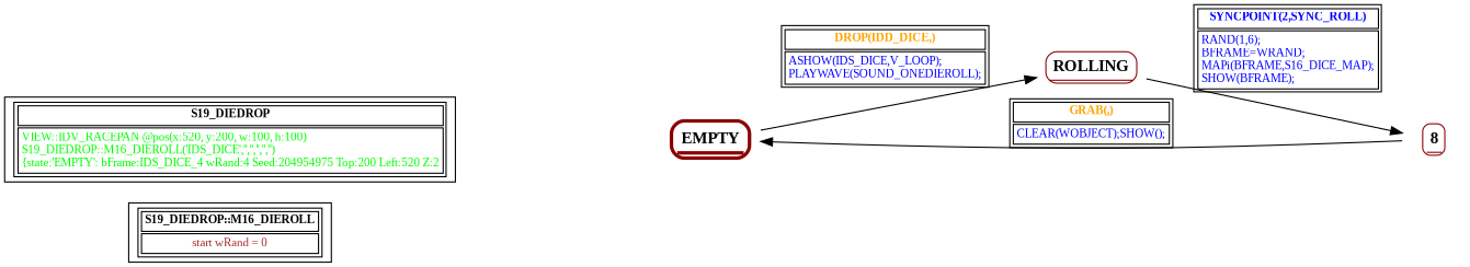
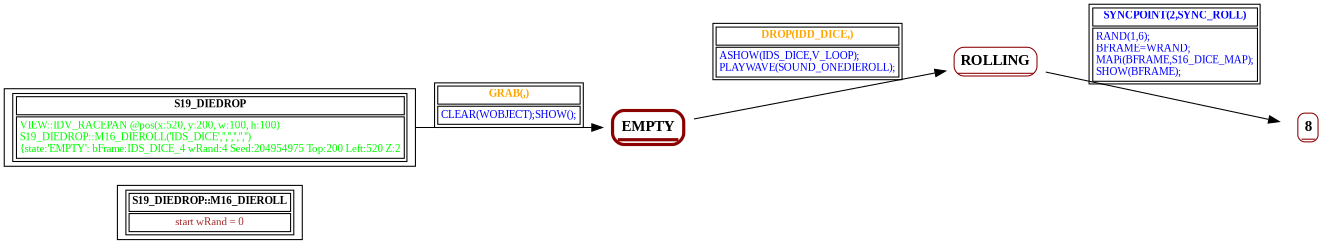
  digraph {
    fontname="Liberation Serif"
    rankdir=LR
    node [fontname="Liberation Serif" fontsize=14 shape=none]
    edge [fontcolor=orange fontname="Liberation Serif" fontsize=10]
    n1 [fontsize=10 label=< <table border="1"><tr><td><b>S19_DIEDROP::M16_DIEROLL<br align="left"/></b></td></tr> <tr><td><font point-size="10" color ="brown">start wRand = 0<br align="left"/></font></td></tr></table>> shape=record]
    n2 [label=< <table border="3" color="darkred" style="rounded"><tr><td sides="b"><b>EMPTY<br align="left"/></b></td></tr> </table>>]
    n3 [label=< <table border="1" color="darkred" style="rounded"><tr><td sides="b"><b>ROLLING<br align="left"/></b></td></tr> </table>>]
    n4 [label=< <table border="1" color="darkred" style="rounded"><tr><td sides="b"><b>8<br align="left"/></b></td></tr> </table>>]
    n5 [fontsize=10 label=< <table border="1"><tr><td><b>S19_DIEDROP<br align="left"/></b></td></tr> <tr><td><font point-size="10" color ="green">VIEW::IDV_RACEPAN @pos(x:520, y:200, w:100, h:100)<br align="left"/>S19_DIEDROP::M16_DIEROLL(&apos;IDS_DICE&apos;,&apos;&apos;,&apos;&apos;,&apos;&apos;,&apos;&apos;,&apos;&apos;)<br align="left"/>			&#123;state:&apos;EMPTY&apos;: bFrame:IDS_DICE_4 wRand:4 Seed:204954975 Top:200 Left:520 Z:2<br align="left"/></font></td></tr></table>> shape=record]
    n2 -> n3 [label=< <table border="1"><tr><td><b>DROP(IDD_DICE,)<br align="left"/></b></td></tr> <tr><td><font point-size="10" color ="blue">ASHOW(IDS_DICE,V_LOOP);<br align="left"/>PLAYWAVE(SOUND_ONEDIEROLL);<br align="left"/></font></td></tr></table>>]
    n3 -> n4 [fontcolor=blue label=< <table border="1"><tr><td><b>SYNCPOINT(2,SYNC_ROLL)<br align="left"/></b></td></tr> <tr><td><font point-size="10" color ="blue">RAND(1,6);<br align="left"/>BFRAME=WRAND;<br align="left"/>MAPi(BFRAME,S16_DICE_MAP);<br align="left"/>SHOW(BFRAME);<br align="left"/></font></td></tr></table>>]
-   n4 -> n2 [label=< <table border="1"><tr><td><b>GRAB(,)<br align="left"/></b></td></tr> <tr><td><font point-size="10" color ="blue">CLEAR(WOBJECT);SHOW();<br align="left"/></font></td></tr></table>>]
+   n5 -> n2 [label=< <table border="1"><tr><td><b>GRAB(,)<br align="left"/></b></td></tr> <tr><td><font point-size="10" color ="blue">CLEAR(WOBJECT);SHOW();<br align="left"/></font></td></tr></table>>]
  }
